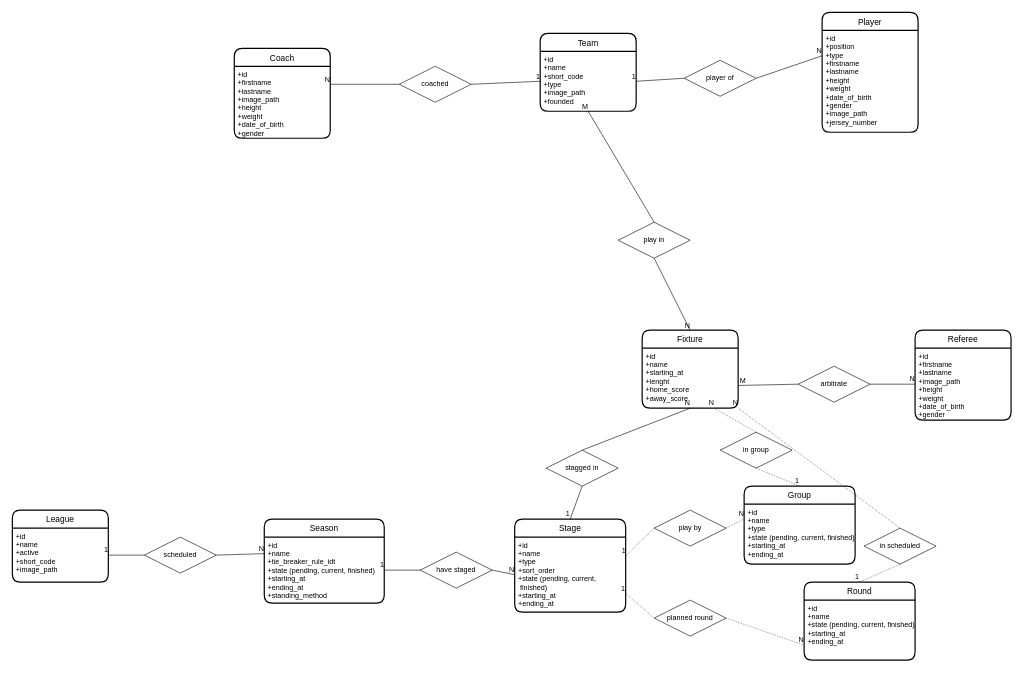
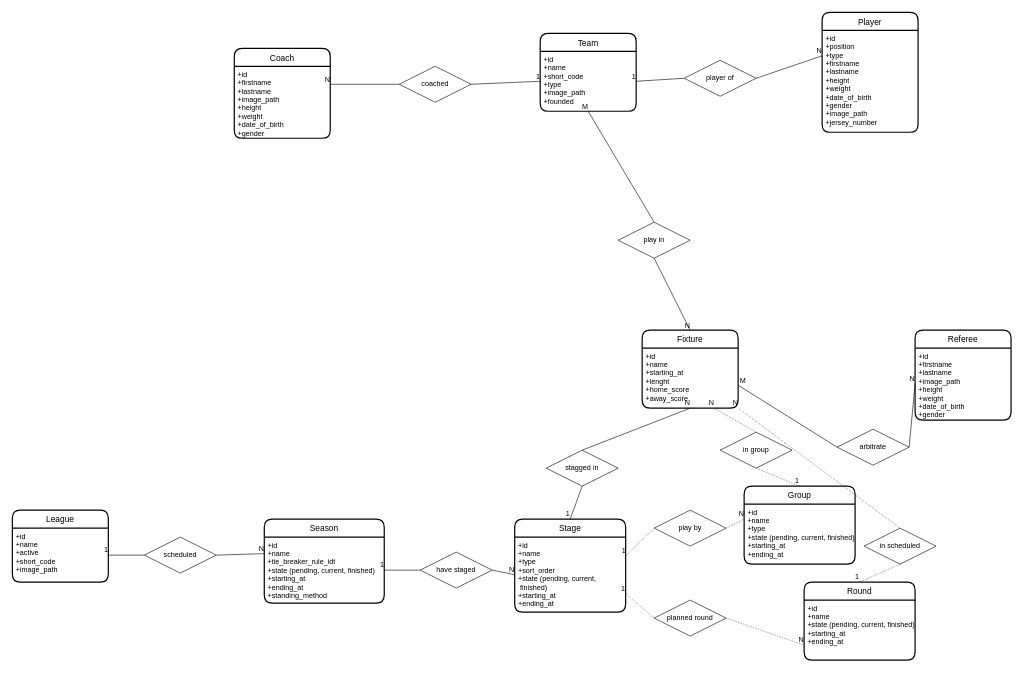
  <mxCell id="0" />
  <mxCell id="1" parent="0" />
  <mxCell id="2" value="Fixture" style="swimlane;childLayout=stackLayout;horizontal=1;startSize=30;horizontalStack=0;rounded=1;fontSize=14;fontStyle=0;strokeWidth=2;resizeParent=0;resizeLast=1;shadow=0;dashed=0;align=center;" parent="1" vertex="1"><mxGeometry x="1070" y="550" width="160" height="130" as="geometry" /></mxCell>
  <mxCell id="3" value="+id&#10;+name&#10;+starting_at&#10;+lenght&#10;+home_score&#10;+away_score" style="align=left;strokeColor=none;fillColor=none;spacingLeft=4;fontSize=12;verticalAlign=top;resizable=0;rotatable=0;part=1;" parent="2" vertex="1"><mxGeometry y="30" width="160" height="100" as="geometry" /></mxCell>
  <mxCell id="4" value="League" style="swimlane;childLayout=stackLayout;horizontal=1;startSize=30;horizontalStack=0;rounded=1;fontSize=14;fontStyle=0;strokeWidth=2;resizeParent=0;resizeLast=1;shadow=0;dashed=0;align=center;" parent="1" vertex="1"><mxGeometry x="20" y="850" width="160" height="120" as="geometry" /></mxCell>
  <mxCell id="5" value="+id&#10;+name&#10;+active&#10;+short_code&#10;+image_path" style="align=left;strokeColor=none;fillColor=none;spacingLeft=4;fontSize=12;verticalAlign=top;resizable=0;rotatable=0;part=1;" parent="4" vertex="1"><mxGeometry y="30" width="160" height="90" as="geometry" /></mxCell>
  <mxCell id="6" value="Season" style="swimlane;childLayout=stackLayout;horizontal=1;startSize=30;horizontalStack=0;rounded=1;fontSize=14;fontStyle=0;strokeWidth=2;resizeParent=0;resizeLast=1;shadow=0;dashed=0;align=center;" parent="1" vertex="1"><mxGeometry x="440" y="865" width="200" height="140" as="geometry" /></mxCell>
  <mxCell id="7" value="+id&#10;+name&#10;+tie_breaker_rule_idt&#10;+state (pending, current, finished)&#10;+starting_at&#10;+ending_at&#10;+standing_method&#10;" style="align=left;strokeColor=none;fillColor=none;spacingLeft=4;fontSize=12;verticalAlign=top;resizable=0;rotatable=0;part=1;" parent="6" vertex="1"><mxGeometry y="30" width="200" height="110" as="geometry" /></mxCell>
  <mxCell id="8" value="Stage" style="swimlane;childLayout=stackLayout;horizontal=1;startSize=30;horizontalStack=0;rounded=1;fontSize=14;fontStyle=0;strokeWidth=2;resizeParent=0;resizeLast=1;shadow=0;dashed=0;align=center;" parent="1" vertex="1"><mxGeometry x="857.5" y="865" width="185" height="155" as="geometry" /></mxCell>
  <mxCell id="9" value="+id&#10;+name&#10;+type&#10;+sort_order&#10;+state (pending, current,&#10; finished)&#10;+starting_at&#10;+ending_at&#10;" style="align=left;strokeColor=none;fillColor=none;spacingLeft=4;fontSize=12;verticalAlign=top;resizable=0;rotatable=0;part=1;" parent="8" vertex="1"><mxGeometry y="30" width="185" height="125" as="geometry" /></mxCell>
  <mxCell id="10" value="Group" style="swimlane;childLayout=stackLayout;horizontal=1;startSize=30;horizontalStack=0;rounded=1;fontSize=14;fontStyle=0;strokeWidth=2;resizeParent=0;resizeLast=1;shadow=0;dashed=0;align=center;" parent="1" vertex="1"><mxGeometry x="1240" y="810" width="185" height="130" as="geometry" /></mxCell>
  <mxCell id="11" value="+id&#10;+name&#10;+type&#10;+state (pending, current, finished)&#10;+starting_at&#10;+ending_at" style="align=left;strokeColor=none;fillColor=none;spacingLeft=4;fontSize=12;verticalAlign=top;resizable=0;rotatable=0;part=1;" parent="10" vertex="1"><mxGeometry y="30" width="185" height="100" as="geometry" /></mxCell>
  <mxCell id="12" value="stagged in" style="shape=rhombus;perimeter=rhombusPerimeter;whiteSpace=wrap;html=1;align=center;" parent="1" vertex="1"><mxGeometry x="910" y="750" width="120" height="60" as="geometry" /></mxCell>
  <mxCell id="13" value="" style="endArrow=none;html=1;rounded=0;exitX=0.5;exitY=1;exitDx=0;exitDy=0;entryX=0.5;entryY=0;entryDx=0;entryDy=0;" parent="1" source="12" target="8" edge="1"><mxGeometry relative="1" as="geometry"><mxPoint x="1020" y="1010" as="sourcePoint" /><mxPoint x="770" y="970" as="targetPoint" /></mxGeometry></mxCell>
  <mxCell id="14" value="1" style="resizable=0;html=1;align=right;verticalAlign=bottom;" parent="13" connectable="0" vertex="1"><mxGeometry x="1" relative="1" as="geometry" /></mxCell>
  <mxCell id="15" value="" style="endArrow=none;html=1;rounded=0;entryX=0.5;entryY=1;entryDx=0;entryDy=0;exitX=0.5;exitY=0;exitDx=0;exitDy=0;" parent="1" source="12" target="3" edge="1"><mxGeometry relative="1" as="geometry"><mxPoint x="940" y="810" as="sourcePoint" /><mxPoint x="1290" y="870" as="targetPoint" /></mxGeometry></mxCell>
  <mxCell id="16" value="N" style="resizable=0;html=1;align=right;verticalAlign=bottom;" parent="15" connectable="0" vertex="1"><mxGeometry x="1" relative="1" as="geometry" /></mxCell>
  <mxCell id="17" value="in group" style="shape=rhombus;perimeter=rhombusPerimeter;whiteSpace=wrap;html=1;align=center;" parent="1" vertex="1"><mxGeometry x="1200" y="720" width="120" height="60" as="geometry" /></mxCell>
  <mxCell id="18" value="" style="endArrow=none;html=1;rounded=0;dashed=1;dashPattern=1 2;exitX=0.5;exitY=1;exitDx=0;exitDy=0;entryX=0.5;entryY=0;entryDx=0;entryDy=0;" parent="1" source="17" target="10" edge="1"><mxGeometry relative="1" as="geometry"><mxPoint x="1270" y="800" as="sourcePoint" /><mxPoint x="1370" y="840" as="targetPoint" /></mxGeometry></mxCell>
  <mxCell id="19" value="1" style="resizable=0;html=1;align=right;verticalAlign=bottom;" parent="18" connectable="0" vertex="1"><mxGeometry x="1" relative="1" as="geometry" /></mxCell>
  <mxCell id="20" value="" style="endArrow=none;html=1;rounded=0;dashed=1;dashPattern=1 2;entryX=0.75;entryY=1;entryDx=0;entryDy=0;exitX=0.5;exitY=0;exitDx=0;exitDy=0;" parent="1" source="17" target="3" edge="1"><mxGeometry relative="1" as="geometry"><mxPoint x="1050" y="800" as="sourcePoint" /><mxPoint x="1210" y="800" as="targetPoint" /></mxGeometry></mxCell>
  <mxCell id="21" value="N" style="resizable=0;html=1;align=right;verticalAlign=bottom;" parent="20" connectable="0" vertex="1"><mxGeometry x="1" relative="1" as="geometry" /></mxCell>
  <mxCell id="22" value="scheduled" style="shape=rhombus;perimeter=rhombusPerimeter;whiteSpace=wrap;html=1;align=center;" parent="1" vertex="1"><mxGeometry x="240" y="895" width="120" height="60" as="geometry" /></mxCell>
  <mxCell id="23" value="" style="endArrow=none;html=1;rounded=0;entryX=1;entryY=0.5;entryDx=0;entryDy=0;exitX=0;exitY=0.5;exitDx=0;exitDy=0;" parent="1" source="22" target="5" edge="1"><mxGeometry relative="1" as="geometry"><mxPoint x="410" y="830" as="sourcePoint" /><mxPoint x="570" y="830" as="targetPoint" /></mxGeometry></mxCell>
  <mxCell id="24" value="1" style="resizable=0;html=1;align=right;verticalAlign=bottom;" parent="23" connectable="0" vertex="1"><mxGeometry x="1" relative="1" as="geometry" /></mxCell>
  <mxCell id="25" value="" style="endArrow=none;html=1;rounded=0;entryX=0;entryY=0.25;entryDx=0;entryDy=0;exitX=1;exitY=0.5;exitDx=0;exitDy=0;" parent="1" source="22" target="7" edge="1"><mxGeometry relative="1" as="geometry"><mxPoint x="410" y="830" as="sourcePoint" /><mxPoint x="570" y="830" as="targetPoint" /></mxGeometry></mxCell>
  <mxCell id="26" value="N" style="resizable=0;html=1;align=right;verticalAlign=bottom;" parent="25" connectable="0" vertex="1"><mxGeometry x="1" relative="1" as="geometry" /></mxCell>
  <mxCell id="27" value="have staged" style="shape=rhombus;perimeter=rhombusPerimeter;whiteSpace=wrap;html=1;align=center;" parent="1" vertex="1"><mxGeometry x="700" y="920" width="120" height="60" as="geometry" /></mxCell>
  <mxCell id="28" value="" style="endArrow=none;html=1;rounded=0;entryX=1;entryY=0.5;entryDx=0;entryDy=0;exitX=0;exitY=0.5;exitDx=0;exitDy=0;" parent="1" source="27" target="7" edge="1"><mxGeometry relative="1" as="geometry"><mxPoint x="590" y="790" as="sourcePoint" /><mxPoint x="750" y="790" as="targetPoint" /></mxGeometry></mxCell>
  <mxCell id="29" value="1" style="resizable=0;html=1;align=right;verticalAlign=bottom;" parent="28" connectable="0" vertex="1"><mxGeometry x="1" relative="1" as="geometry" /></mxCell>
  <mxCell id="30" value="" style="endArrow=none;html=1;rounded=0;exitX=1;exitY=0.5;exitDx=0;exitDy=0;entryX=0;entryY=0.5;entryDx=0;entryDy=0;" parent="1" source="27" target="9" edge="1"><mxGeometry relative="1" as="geometry"><mxPoint x="740" y="880" as="sourcePoint" /><mxPoint x="900" y="880" as="targetPoint" /></mxGeometry></mxCell>
  <mxCell id="31" value="N" style="resizable=0;html=1;align=right;verticalAlign=bottom;" parent="30" connectable="0" vertex="1"><mxGeometry x="1" relative="1" as="geometry" /></mxCell>
  <mxCell id="32" value="Round" style="swimlane;childLayout=stackLayout;horizontal=1;startSize=30;horizontalStack=0;rounded=1;fontSize=14;fontStyle=0;strokeWidth=2;resizeParent=0;resizeLast=1;shadow=0;dashed=0;align=center;" parent="1" vertex="1"><mxGeometry x="1340" y="970" width="185" height="130" as="geometry" /></mxCell>
  <mxCell id="33" value="+id&#10;+name&#10;+state (pending, current, finished)&#10;+starting_at&#10;+ending_at" style="align=left;strokeColor=none;fillColor=none;spacingLeft=4;fontSize=12;verticalAlign=top;resizable=0;rotatable=0;part=1;" parent="32" vertex="1"><mxGeometry y="30" width="185" height="100" as="geometry" /></mxCell>
  <mxCell id="34" value="" style="endArrow=none;html=1;rounded=0;dashed=1;dashPattern=1 2;entryX=1;entryY=1;entryDx=0;entryDy=0;exitX=0.5;exitY=0;exitDx=0;exitDy=0;" parent="1" source="36" target="3" edge="1"><mxGeometry relative="1" as="geometry"><mxPoint x="1390" y="700" as="sourcePoint" /><mxPoint x="1320" y="660" as="targetPoint" /></mxGeometry></mxCell>
  <mxCell id="35" value="N" style="resizable=0;html=1;align=right;verticalAlign=bottom;" parent="34" connectable="0" vertex="1"><mxGeometry x="1" relative="1" as="geometry" /></mxCell>
  <mxCell id="36" value="in scheduled" style="shape=rhombus;perimeter=rhombusPerimeter;whiteSpace=wrap;html=1;align=center;" parent="1" vertex="1"><mxGeometry x="1440" y="880" width="120" height="60" as="geometry" /></mxCell>
  <mxCell id="37" value="" style="endArrow=none;html=1;rounded=0;dashed=1;dashPattern=1 2;exitX=0.5;exitY=1;exitDx=0;exitDy=0;entryX=0.5;entryY=0;entryDx=0;entryDy=0;" parent="1" source="36" target="32" edge="1"><mxGeometry relative="1" as="geometry"><mxPoint x="1491.25" y="765" as="sourcePoint" /><mxPoint x="1513.75" y="850" as="targetPoint" /></mxGeometry></mxCell>
  <mxCell id="38" value="1" style="resizable=0;html=1;align=right;verticalAlign=bottom;" parent="37" connectable="0" vertex="1"><mxGeometry x="1" relative="1" as="geometry" /></mxCell>
  <mxCell id="39" value="play by" style="shape=rhombus;perimeter=rhombusPerimeter;whiteSpace=wrap;html=1;align=center;" vertex="1" parent="1"><mxGeometry x="1090" y="850" width="120" height="60" as="geometry" /></mxCell>
  <mxCell id="40" value="planned round" style="shape=rhombus;perimeter=rhombusPerimeter;whiteSpace=wrap;html=1;align=center;" vertex="1" parent="1"><mxGeometry x="1090" y="1000" width="120" height="60" as="geometry" /></mxCell>
  <mxCell id="41" value="" style="endArrow=none;html=1;rounded=0;dashed=1;dashPattern=1 2;entryX=1;entryY=0.75;entryDx=0;entryDy=0;exitX=0;exitY=0.5;exitDx=0;exitDy=0;" edge="1" parent="1" source="40" target="9"><mxGeometry relative="1" as="geometry"><mxPoint x="990" y="930" as="sourcePoint" /><mxPoint x="1150" y="930" as="targetPoint" /></mxGeometry></mxCell>
  <mxCell id="42" value="1" style="resizable=0;html=1;align=right;verticalAlign=bottom;" connectable="0" vertex="1" parent="41"><mxGeometry x="1" relative="1" as="geometry" /></mxCell>
  <mxCell id="43" value="" style="endArrow=none;html=1;rounded=0;dashed=1;dashPattern=1 2;entryX=0;entryY=0.75;entryDx=0;entryDy=0;exitX=1;exitY=0.5;exitDx=0;exitDy=0;" edge="1" parent="1" source="40" target="33"><mxGeometry relative="1" as="geometry"><mxPoint x="1040" y="930" as="sourcePoint" /><mxPoint x="1200" y="930" as="targetPoint" /></mxGeometry></mxCell>
  <mxCell id="44" value="N" style="resizable=0;html=1;align=right;verticalAlign=bottom;" connectable="0" vertex="1" parent="43"><mxGeometry x="1" relative="1" as="geometry" /></mxCell>
  <mxCell id="45" value="" style="endArrow=none;html=1;rounded=0;dashed=1;dashPattern=1 2;entryX=1;entryY=0.25;entryDx=0;entryDy=0;exitX=0;exitY=0.5;exitDx=0;exitDy=0;" edge="1" parent="1" source="39" target="9"><mxGeometry relative="1" as="geometry"><mxPoint x="1137.5" y="951.25" as="sourcePoint" /><mxPoint x="1090" y="910" as="targetPoint" /></mxGeometry></mxCell>
  <mxCell id="46" value="1" style="resizable=0;html=1;align=right;verticalAlign=bottom;" connectable="0" vertex="1" parent="45"><mxGeometry x="1" relative="1" as="geometry" /></mxCell>
  <mxCell id="47" value="" style="endArrow=none;html=1;rounded=0;dashed=1;dashPattern=1 2;entryX=0;entryY=0.25;entryDx=0;entryDy=0;exitX=1;exitY=0.5;exitDx=0;exitDy=0;" edge="1" parent="1" source="39" target="11"><mxGeometry relative="1" as="geometry"><mxPoint x="1140" y="940" as="sourcePoint" /><mxPoint x="1270" y="985" as="targetPoint" /></mxGeometry></mxCell>
  <mxCell id="48" value="N" style="resizable=0;html=1;align=right;verticalAlign=bottom;" connectable="0" vertex="1" parent="47"><mxGeometry x="1" relative="1" as="geometry" /></mxCell>
  <mxCell id="49" value="Team" style="swimlane;childLayout=stackLayout;horizontal=1;startSize=30;horizontalStack=0;rounded=1;fontSize=14;fontStyle=0;strokeWidth=2;resizeParent=0;resizeLast=1;shadow=0;dashed=0;align=center;" vertex="1" parent="1"><mxGeometry x="900" y="55" width="160" height="130" as="geometry" /></mxCell>
  <mxCell id="50" value="+id&#10;+name&#10;+short_code&#10;+type&#10;+image_path&#10;+founded" style="align=left;strokeColor=none;fillColor=none;spacingLeft=4;fontSize=12;verticalAlign=top;resizable=0;rotatable=0;part=1;" vertex="1" parent="49"><mxGeometry y="30" width="160" height="100" as="geometry" /></mxCell>
  <mxCell id="51" value="Player" style="swimlane;childLayout=stackLayout;horizontal=1;startSize=30;horizontalStack=0;rounded=1;fontSize=14;fontStyle=0;strokeWidth=2;resizeParent=0;resizeLast=1;shadow=0;dashed=0;align=center;" vertex="1" parent="1"><mxGeometry x="1370" y="20" width="160" height="200" as="geometry" /></mxCell>
  <mxCell id="52" value="+id&#10;+position&#10;+type&#10;+firstname&#10;+lastname&#10;+height&#10;+weight&#10;+date_of_birth&#10;+gender&#10;+image_path&#10;+jersey_number" style="align=left;strokeColor=none;fillColor=none;spacingLeft=4;fontSize=12;verticalAlign=top;resizable=0;rotatable=0;part=1;" vertex="1" parent="51"><mxGeometry y="30" width="160" height="170" as="geometry" /></mxCell>
  <mxCell id="53" value="Coach" style="swimlane;childLayout=stackLayout;horizontal=1;startSize=30;horizontalStack=0;rounded=1;fontSize=14;fontStyle=0;strokeWidth=2;resizeParent=0;resizeLast=1;shadow=0;dashed=0;align=center;" vertex="1" parent="1"><mxGeometry x="390" y="80" width="160" height="150" as="geometry" /></mxCell>
  <mxCell id="54" value="+id&#10;+firstname&#10;+lastname&#10;+image_path&#10;+height&#10;+weight&#10;+date_of_birth&#10;+gender" style="align=left;strokeColor=none;fillColor=none;spacingLeft=4;fontSize=12;verticalAlign=top;resizable=0;rotatable=0;part=1;" vertex="1" parent="53"><mxGeometry y="30" width="160" height="120" as="geometry" /></mxCell>
  <mxCell id="55" value="Referee" style="swimlane;childLayout=stackLayout;horizontal=1;startSize=30;horizontalStack=0;rounded=1;fontSize=14;fontStyle=0;strokeWidth=2;resizeParent=0;resizeLast=1;shadow=0;dashed=0;align=center;" vertex="1" parent="1"><mxGeometry x="1525" y="550" width="160" height="150" as="geometry" /></mxCell>
  <mxCell id="56" value="+id&#10;+firstname&#10;+lastname&#10;+image_path&#10;+height&#10;+weight&#10;+date_of_birth&#10;+gender" style="align=left;strokeColor=none;fillColor=none;spacingLeft=4;fontSize=12;verticalAlign=top;resizable=0;rotatable=0;part=1;" vertex="1" parent="55"><mxGeometry y="30" width="160" height="120" as="geometry" /></mxCell>
  <mxCell id="57" value="player of" style="shape=rhombus;perimeter=rhombusPerimeter;whiteSpace=wrap;html=1;align=center;" vertex="1" parent="1"><mxGeometry x="1140" y="100" width="120" height="60" as="geometry" /></mxCell>
  <mxCell id="58" value="coached" style="shape=rhombus;perimeter=rhombusPerimeter;whiteSpace=wrap;html=1;align=center;" vertex="1" parent="1"><mxGeometry x="665" y="110" width="120" height="60" as="geometry" /></mxCell>
- <mxCell id="59" value="arbitrate" style="shape=rhombus;perimeter=rhombusPerimeter;whiteSpace=wrap;html=1;align=center;" vertex="1" parent="1"><mxGeometry x="1330" y="610" width="120" height="60" as="geometry" /></mxCell>
+ <mxCell id="59" value="arbitrate" style="shape=rhombus;perimeter=rhombusPerimeter;whiteSpace=wrap;html=1;align=center;" vertex="1" parent="1"><mxGeometry x="1395" y="715" width="120" height="60" as="geometry" /></mxCell>
  <mxCell id="60" value="" style="endArrow=none;html=1;rounded=0;entryX=0;entryY=0.5;entryDx=0;entryDy=0;exitX=1;exitY=0.5;exitDx=0;exitDy=0;" edge="1" parent="1" source="58" target="50"><mxGeometry relative="1" as="geometry"><mxPoint x="680" y="-140" as="sourcePoint" /><mxPoint x="840" y="-140" as="targetPoint" /></mxGeometry></mxCell>
  <mxCell id="61" value="1" style="resizable=0;html=1;align=right;verticalAlign=bottom;" connectable="0" vertex="1" parent="60"><mxGeometry x="1" relative="1" as="geometry" /></mxCell>
  <mxCell id="62" value="" style="endArrow=none;html=1;rounded=0;entryX=1;entryY=0.25;entryDx=0;entryDy=0;exitX=0;exitY=0.5;exitDx=0;exitDy=0;" edge="1" parent="1" source="58" target="54"><mxGeometry relative="1" as="geometry"><mxPoint x="680" y="30" as="sourcePoint" /><mxPoint x="840" y="30" as="targetPoint" /></mxGeometry></mxCell>
  <mxCell id="63" value="N" style="resizable=0;html=1;align=right;verticalAlign=bottom;" connectable="0" vertex="1" parent="62"><mxGeometry x="1" relative="1" as="geometry" /></mxCell>
  <mxCell id="64" value="" style="endArrow=none;html=1;rounded=0;entryX=0;entryY=0.25;entryDx=0;entryDy=0;exitX=1;exitY=0.5;exitDx=0;exitDy=0;" edge="1" parent="1" source="57" target="52"><mxGeometry relative="1" as="geometry"><mxPoint x="420" y="5" as="sourcePoint" /><mxPoint x="380" y="0" as="targetPoint" /></mxGeometry></mxCell>
  <mxCell id="65" value="N" style="resizable=0;html=1;align=right;verticalAlign=bottom;" connectable="0" vertex="1" parent="64"><mxGeometry x="1" relative="1" as="geometry" /></mxCell>
  <mxCell id="66" value="" style="endArrow=none;html=1;rounded=0;exitX=0;exitY=0.5;exitDx=0;exitDy=0;entryX=1;entryY=0.5;entryDx=0;entryDy=0;" edge="1" parent="1" source="57" target="50"><mxGeometry relative="1" as="geometry"><mxPoint x="540" y="5" as="sourcePoint" /><mxPoint x="770" y="120" as="targetPoint" /></mxGeometry></mxCell>
  <mxCell id="67" value="1" style="resizable=0;html=1;align=right;verticalAlign=bottom;" connectable="0" vertex="1" parent="66"><mxGeometry x="1" relative="1" as="geometry" /></mxCell>
  <mxCell id="68" value="play in" style="shape=rhombus;perimeter=rhombusPerimeter;whiteSpace=wrap;html=1;align=center;" vertex="1" parent="1"><mxGeometry x="1030" y="370" width="120" height="60" as="geometry" /></mxCell>
  <mxCell id="69" value="" style="endArrow=none;html=1;rounded=0;entryX=0.5;entryY=1;entryDx=0;entryDy=0;exitX=0.5;exitY=0;exitDx=0;exitDy=0;" edge="1" parent="1" source="68" target="50"><mxGeometry relative="1" as="geometry"><mxPoint x="990" y="410" as="sourcePoint" /><mxPoint x="1150" y="410" as="targetPoint" /></mxGeometry></mxCell>
  <mxCell id="70" value="M" style="resizable=0;html=1;align=right;verticalAlign=bottom;" connectable="0" vertex="1" parent="69"><mxGeometry x="1" relative="1" as="geometry" /></mxCell>
  <mxCell id="71" value="" style="endArrow=none;html=1;rounded=0;exitX=0.5;exitY=1;exitDx=0;exitDy=0;entryX=0.5;entryY=0;entryDx=0;entryDy=0;" edge="1" parent="1" source="68" target="2"><mxGeometry relative="1" as="geometry"><mxPoint x="990" y="410" as="sourcePoint" /><mxPoint x="1020" y="480" as="targetPoint" /></mxGeometry></mxCell>
  <mxCell id="72" value="N" style="resizable=0;html=1;align=right;verticalAlign=bottom;" connectable="0" vertex="1" parent="71"><mxGeometry x="1" relative="1" as="geometry" /></mxCell>
  <mxCell id="73" value="" style="endArrow=none;html=1;rounded=0;exitX=1.004;exitY=0.621;exitDx=0;exitDy=0;exitPerimeter=0;entryX=0;entryY=0.5;entryDx=0;entryDy=0;" edge="1" parent="1" source="3" target="59"><mxGeometry relative="1" as="geometry"><mxPoint x="1370" y="560" as="sourcePoint" /><mxPoint x="1530" y="560" as="targetPoint" /></mxGeometry></mxCell>
  <mxCell id="74" value="M" style="resizable=0;html=1;align=left;verticalAlign=bottom;" connectable="0" vertex="1" parent="73"><mxGeometry x="-1" relative="1" as="geometry" /></mxCell>
  <mxCell id="75" value="" style="endArrow=none;html=1;rounded=0;entryX=0;entryY=0.5;entryDx=0;entryDy=0;exitX=1;exitY=0.5;exitDx=0;exitDy=0;" edge="1" parent="1" source="59" target="56"><mxGeometry relative="1" as="geometry"><mxPoint x="1200" y="490" as="sourcePoint" /><mxPoint x="1360" y="490" as="targetPoint" /></mxGeometry></mxCell>
  <mxCell id="76" value="N" style="resizable=0;html=1;align=right;verticalAlign=bottom;" connectable="0" vertex="1" parent="75"><mxGeometry x="1" relative="1" as="geometry" /></mxCell>
